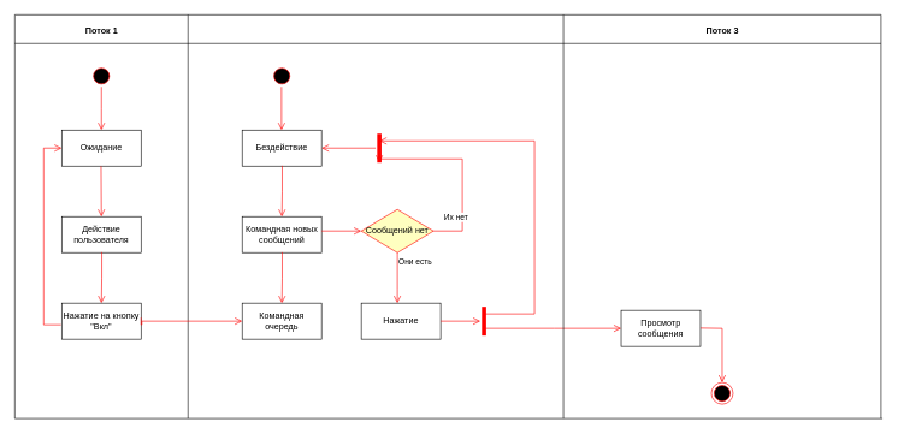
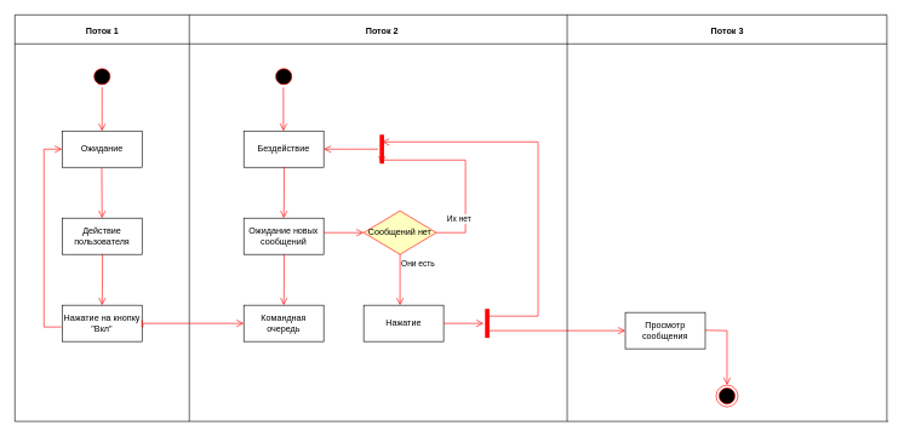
  <mxCell id="0" />
  <mxCell id="1" parent="0" />
  <mxCell id="2" value="" style="endArrow=none;html=1;rounded=0;" edge="1" parent="1"><mxGeometry width="50" height="50" relative="1" as="geometry"><mxPoint x="20" y="20" as="sourcePoint" /><mxPoint x="1220" y="20" as="targetPoint" /></mxGeometry></mxCell>
  <mxCell id="3" value="" style="endArrow=none;html=1;rounded=0;" edge="1" parent="1"><mxGeometry width="50" height="50" relative="1" as="geometry"><mxPoint x="20" y="580" as="sourcePoint" /><mxPoint x="20" y="20" as="targetPoint" /></mxGeometry></mxCell>
  <mxCell id="4" value="" style="endArrow=none;html=1;rounded=0;" edge="1" parent="1"><mxGeometry width="50" height="50" relative="1" as="geometry"><mxPoint x="20" y="60" as="sourcePoint" /><mxPoint x="1220" y="60" as="targetPoint" /></mxGeometry></mxCell>
  <mxCell id="5" value="" style="endArrow=none;html=1;rounded=0;" edge="1" parent="1"><mxGeometry width="50" height="50" relative="1" as="geometry"><mxPoint x="260" y="580" as="sourcePoint" /><mxPoint x="260" y="20" as="targetPoint" /></mxGeometry></mxCell>
  <mxCell id="6" value="" style="ellipse;html=1;shape=startState;fillColor=#000000;strokeColor=#ff0000;" vertex="1" parent="1"><mxGeometry x="125" y="90" width="30" height="30" as="geometry" /></mxCell>
  <mxCell id="7" value="" style="edgeStyle=orthogonalEdgeStyle;html=1;verticalAlign=bottom;endArrow=open;endSize=8;strokeColor=#ff0000;rounded=0;" edge="1" source="6" parent="1"><mxGeometry relative="1" as="geometry"><mxPoint x="140" y="180" as="targetPoint" /></mxGeometry></mxCell>
  <mxCell id="8" value="Ожидание" style="html=1;whiteSpace=wrap;" vertex="1" parent="1"><mxGeometry x="85" y="180" width="110" height="50" as="geometry" /></mxCell>
  <mxCell id="9" value="Действие пользователя" style="html=1;whiteSpace=wrap;" vertex="1" parent="1"><mxGeometry x="85" y="300" width="110" height="50" as="geometry" /></mxCell>
  <mxCell id="10" value="" style="edgeStyle=orthogonalEdgeStyle;html=1;verticalAlign=bottom;endArrow=open;endSize=8;strokeColor=#ff0000;rounded=0;entryX=0.5;entryY=0;entryDx=0;entryDy=0;" edge="1" parent="1" target="9"><mxGeometry relative="1" as="geometry"><mxPoint x="139.5" y="290" as="targetPoint" /><mxPoint x="139.5" y="230" as="sourcePoint" /></mxGeometry></mxCell>
  <mxCell id="11" value="" style="edgeStyle=orthogonalEdgeStyle;html=1;verticalAlign=bottom;endArrow=open;endSize=8;strokeColor=#ff0000;rounded=0;entryX=0.5;entryY=0;entryDx=0;entryDy=0;" edge="1" parent="1"><mxGeometry relative="1" as="geometry"><mxPoint x="140" y="420" as="targetPoint" /><mxPoint x="139.5" y="350" as="sourcePoint" /><Array as="points"><mxPoint x="140.5" y="350" /><mxPoint x="140.5" y="385" /></Array></mxGeometry></mxCell>
  <mxCell id="12" value="Нажатие на кнопку &quot;Вкл&quot;" style="html=1;whiteSpace=wrap;" vertex="1" parent="1"><mxGeometry x="85" y="420" width="110" height="50" as="geometry" /></mxCell>
  <mxCell id="13" value="" style="edgeStyle=orthogonalEdgeStyle;html=1;verticalAlign=bottom;endArrow=open;endSize=8;strokeColor=#ff0000;rounded=0;entryX=0;entryY=0.5;entryDx=0;entryDy=0;" edge="1" parent="1" target="8"><mxGeometry relative="1" as="geometry"><mxPoint x="84" y="510" as="targetPoint" /><mxPoint x="84" y="450" as="sourcePoint" /><Array as="points"><mxPoint x="60" y="450" /><mxPoint x="60" y="205" /></Array></mxGeometry></mxCell>
  <mxCell id="14" value="Поток 1" style="text;align=center;fontStyle=1;verticalAlign=middle;spacingLeft=3;spacingRight=3;strokeColor=none;rotatable=0;points=[[0,0.5],[1,0.5]];portConstraint=eastwest;html=1;" vertex="1" parent="1"><mxGeometry x="100" y="30" width="80" height="26" as="geometry" /></mxCell>
+ <mxCell id="15" value="Поток 2" style="text;align=center;fontStyle=1;verticalAlign=middle;spacingLeft=3;spacingRight=3;strokeColor=none;rotatable=0;points=[[0,0.5],[1,0.5]];portConstraint=eastwest;html=1;" vertex="1" parent="1"><mxGeometry x="485" y="30" width="80" height="26" as="geometry" /></mxCell>
  <mxCell id="16" value="" style="ellipse;html=1;shape=startState;fillColor=#000000;strokeColor=#ff0000;" vertex="1" parent="1"><mxGeometry x="375" y="90" width="30" height="30" as="geometry" /></mxCell>
  <mxCell id="17" value="" style="edgeStyle=orthogonalEdgeStyle;html=1;verticalAlign=bottom;endArrow=open;endSize=8;strokeColor=#ff0000;rounded=0;" edge="1" parent="1"><mxGeometry relative="1" as="geometry"><mxPoint x="389.5" y="180" as="targetPoint" /><mxPoint x="389.5" y="120" as="sourcePoint" /></mxGeometry></mxCell>
  <mxCell id="18" value="Бездействие" style="html=1;whiteSpace=wrap;" vertex="1" parent="1"><mxGeometry x="335" y="180" width="110" height="50" as="geometry" /></mxCell>
- <mxCell id="19" value="Командная новых сообщений" style="html=1;whiteSpace=wrap;" vertex="1" parent="1"><mxGeometry x="335" y="300" width="110" height="50" as="geometry" /></mxCell>
+ <mxCell id="19" value="Ожидание новых сообщений" style="html=1;whiteSpace=wrap;" vertex="1" parent="1"><mxGeometry x="335" y="300" width="110" height="50" as="geometry" /></mxCell>
  <mxCell id="20" value="" style="edgeStyle=orthogonalEdgeStyle;html=1;verticalAlign=bottom;endArrow=open;endSize=8;strokeColor=#ff0000;rounded=0;entryX=0.5;entryY=0;entryDx=0;entryDy=0;" edge="1" parent="1"><mxGeometry relative="1" as="geometry"><mxPoint x="390" y="300" as="targetPoint" /><mxPoint x="389.5" y="230" as="sourcePoint" /><Array as="points"><mxPoint x="390.5" y="230" /><mxPoint x="390.5" y="265" /></Array></mxGeometry></mxCell>
  <mxCell id="21" value="Командная очередь" style="html=1;whiteSpace=wrap;" vertex="1" parent="1"><mxGeometry x="335" y="420" width="110" height="50" as="geometry" /></mxCell>
  <mxCell id="22" value="" style="edgeStyle=orthogonalEdgeStyle;html=1;verticalAlign=bottom;endArrow=open;endSize=8;strokeColor=#ff0000;rounded=0;entryX=0.5;entryY=0;entryDx=0;entryDy=0;" edge="1" parent="1"><mxGeometry relative="1" as="geometry"><mxPoint x="390" y="420" as="targetPoint" /><mxPoint x="389.5" y="350" as="sourcePoint" /><Array as="points"><mxPoint x="390.5" y="350" /><mxPoint x="390.5" y="385" /></Array></mxGeometry></mxCell>
  <mxCell id="23" value="" style="edgeStyle=orthogonalEdgeStyle;html=1;verticalAlign=bottom;endArrow=open;endSize=8;strokeColor=#ff0000;rounded=0;entryX=0;entryY=0.5;entryDx=0;entryDy=0;" edge="1" parent="1" target="21"><mxGeometry relative="1" as="geometry"><mxPoint x="196" y="510" as="targetPoint" /><mxPoint x="195" y="440" as="sourcePoint" /><Array as="points"><mxPoint x="195" y="450" /><mxPoint x="196" y="450" /><mxPoint x="196" y="445" /></Array></mxGeometry></mxCell>
  <mxCell id="24" value="" style="edgeStyle=orthogonalEdgeStyle;html=1;verticalAlign=bottom;endArrow=open;endSize=8;strokeColor=#ff0000;rounded=0;" edge="1" parent="1"><mxGeometry relative="1" as="geometry"><mxPoint x="500" y="320" as="targetPoint" /><mxPoint x="445" y="320" as="sourcePoint" /><Array as="points"><mxPoint x="500" y="320" /><mxPoint x="500" y="320" /></Array></mxGeometry></mxCell>
  <mxCell id="25" value="Сообщений нет" style="rhombus;whiteSpace=wrap;html=1;fontColor=#000000;fillColor=#ffffc0;strokeColor=#ff0000;" vertex="1" parent="1"><mxGeometry x="500" y="290" width="100" height="60" as="geometry" /></mxCell>
  <mxCell id="26" value="Их нет" style="edgeStyle=orthogonalEdgeStyle;html=1;align=left;verticalAlign=bottom;endArrow=open;endSize=8;strokeColor=#ff0000;rounded=0;entryX=1;entryY=0.5;entryDx=0;entryDy=0;entryPerimeter=0;" edge="1" source="25" parent="1" target="28"><mxGeometry x="-0.9" y="10" relative="1" as="geometry"><mxPoint x="470" y="220" as="targetPoint" /><Array as="points"><mxPoint x="640" y="320" /><mxPoint x="640" y="220" /><mxPoint x="525" y="220" /></Array><mxPoint as="offset" /></mxGeometry></mxCell>
  <mxCell id="27" value="&lt;div&gt;Они есть&lt;/div&gt;" style="edgeStyle=orthogonalEdgeStyle;html=1;align=left;verticalAlign=top;endArrow=open;endSize=8;strokeColor=#ff0000;rounded=0;" edge="1" source="25" parent="1"><mxGeometry x="-1" relative="1" as="geometry"><mxPoint x="550" y="420" as="targetPoint" /><Array as="points"><mxPoint x="550" y="400" /></Array></mxGeometry></mxCell>
  <mxCell id="28" value="" style="shape=line;html=1;strokeWidth=6;strokeColor=#ff0000;rotation=90;" vertex="1" parent="1"><mxGeometry x="505" y="200" width="40" height="10" as="geometry" /></mxCell>
  <mxCell id="29" value="" style="edgeStyle=orthogonalEdgeStyle;html=1;verticalAlign=bottom;endArrow=open;endSize=8;strokeColor=#ff0000;rounded=0;" edge="1" source="28" parent="1"><mxGeometry relative="1" as="geometry"><mxPoint x="445" y="205" as="targetPoint" /></mxGeometry></mxCell>
  <mxCell id="30" value="Нажатие" style="html=1;whiteSpace=wrap;" vertex="1" parent="1"><mxGeometry x="500" y="420" width="110" height="50" as="geometry" /></mxCell>
  <mxCell id="31" value="" style="edgeStyle=orthogonalEdgeStyle;html=1;verticalAlign=bottom;endArrow=open;endSize=8;strokeColor=#ff0000;rounded=0;exitX=0.75;exitY=0.5;exitDx=0;exitDy=0;exitPerimeter=0;entryX=0.25;entryY=0.5;entryDx=0;entryDy=0;entryPerimeter=0;" edge="1" source="35" parent="1" target="28"><mxGeometry relative="1" as="geometry"><mxPoint x="720" y="190" as="targetPoint" /><Array as="points"><mxPoint x="740" y="435" /><mxPoint x="740" y="195" /></Array></mxGeometry></mxCell>
  <mxCell id="32" value="" style="edgeStyle=orthogonalEdgeStyle;html=1;verticalAlign=bottom;endArrow=open;endSize=8;strokeColor=#ff0000;rounded=0;exitX=0.25;exitY=0.5;exitDx=0;exitDy=0;exitPerimeter=0;" edge="1" parent="1" source="35"><mxGeometry relative="1" as="geometry"><mxPoint x="860" y="455" as="targetPoint" /><mxPoint x="680" y="445" as="sourcePoint" /></mxGeometry></mxCell>
  <mxCell id="33" value="" style="edgeStyle=orthogonalEdgeStyle;html=1;verticalAlign=bottom;endArrow=open;endSize=8;strokeColor=#ff0000;rounded=0;" edge="1" parent="1" source="35"><mxGeometry relative="1" as="geometry"><mxPoint x="665" y="440" as="targetPoint" /><mxPoint x="610" y="440" as="sourcePoint" /><Array as="points"><mxPoint x="665" y="440" /><mxPoint x="665" y="440" /></Array></mxGeometry></mxCell>
  <mxCell id="34" value="" style="edgeStyle=orthogonalEdgeStyle;html=1;verticalAlign=bottom;endArrow=open;endSize=8;strokeColor=#ff0000;rounded=0;exitX=1;exitY=0.5;exitDx=0;exitDy=0;" edge="1" parent="1" source="30" target="35"><mxGeometry relative="1" as="geometry"><mxPoint x="665" y="440" as="targetPoint" /><mxPoint x="610" y="440" as="sourcePoint" /><Array as="points" /></mxGeometry></mxCell>
  <mxCell id="35" value="" style="shape=line;html=1;strokeWidth=6;strokeColor=#ff0000;rotation=-90;" vertex="1" parent="1"><mxGeometry x="650" y="440" width="40" height="10" as="geometry" /></mxCell>
  <mxCell id="36" value="" style="endArrow=none;html=1;rounded=0;" edge="1" parent="1"><mxGeometry width="50" height="50" relative="1" as="geometry"><mxPoint x="1220" y="580" as="sourcePoint" /><mxPoint x="1220" y="20" as="targetPoint" /></mxGeometry></mxCell>
  <mxCell id="37" value="" style="endArrow=none;html=1;rounded=0;" edge="1" parent="1"><mxGeometry width="50" height="50" relative="1" as="geometry"><mxPoint x="780" y="580" as="sourcePoint" /><mxPoint x="780" y="20" as="targetPoint" /></mxGeometry></mxCell>
  <mxCell id="38" value="" style="endArrow=none;html=1;rounded=0;" edge="1" parent="1"><mxGeometry width="50" height="50" relative="1" as="geometry"><mxPoint x="20" y="580" as="sourcePoint" /><mxPoint x="1222" y="580" as="targetPoint" /></mxGeometry></mxCell>
  <mxCell id="39" value="&lt;div&gt;Поток 3&lt;/div&gt;" style="text;align=center;fontStyle=1;verticalAlign=middle;spacingLeft=3;spacingRight=3;strokeColor=none;rotatable=0;points=[[0,0.5],[1,0.5]];portConstraint=eastwest;html=1;" vertex="1" parent="1"><mxGeometry x="960" y="30" width="80" height="26" as="geometry" /></mxCell>
  <mxCell id="40" value="Просмотр сообщения" style="html=1;whiteSpace=wrap;" vertex="1" parent="1"><mxGeometry x="860" y="430" width="110" height="50" as="geometry" /></mxCell>
  <mxCell id="41" value="" style="ellipse;html=1;shape=endState;fillColor=#000000;strokeColor=#ff0000;" vertex="1" parent="1"><mxGeometry x="985" y="530" width="30" height="30" as="geometry" /></mxCell>
  <mxCell id="42" value="" style="edgeStyle=orthogonalEdgeStyle;html=1;verticalAlign=bottom;endArrow=open;endSize=8;strokeColor=#ff0000;rounded=0;exitX=1;exitY=0.5;exitDx=0;exitDy=0;entryX=0.5;entryY=0;entryDx=0;entryDy=0;" edge="1" parent="1" target="41"><mxGeometry relative="1" as="geometry"><mxPoint x="1025" y="454.5" as="targetPoint" /><mxPoint x="970" y="454.5" as="sourcePoint" /><Array as="points" /></mxGeometry></mxCell>
